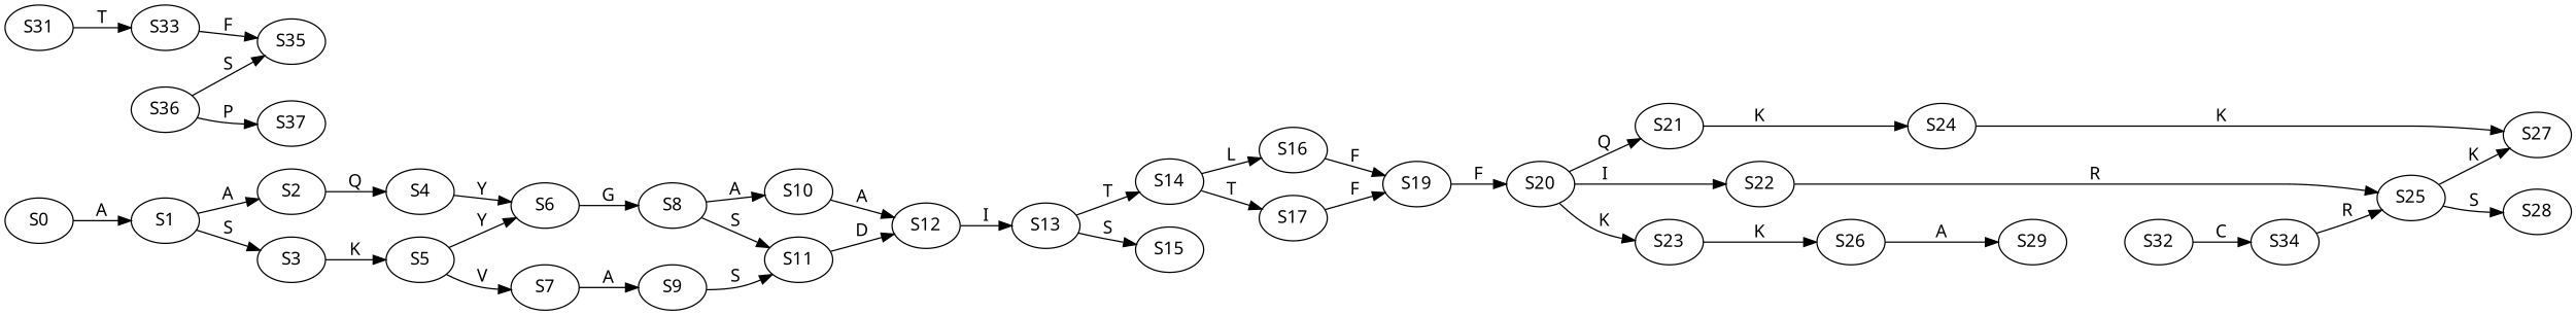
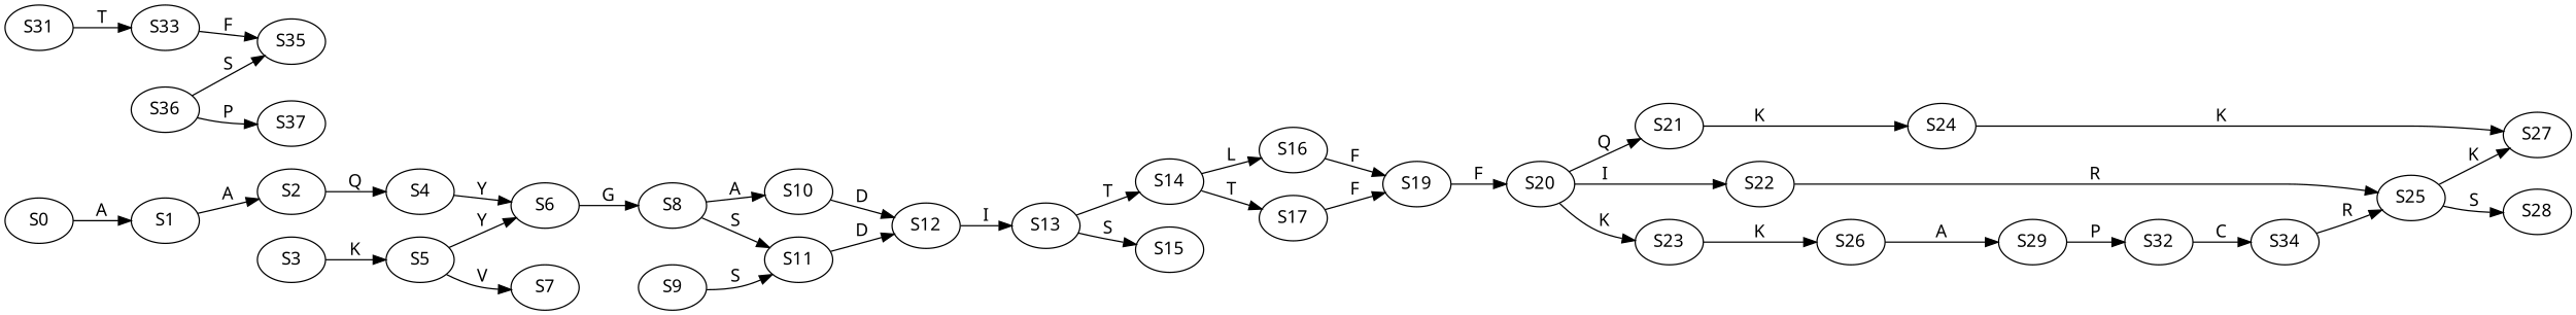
  strict digraph {
    fontname="Noto Sans"
    rankdir=LR
    node [fontname="Noto Sans"]
    edge [fontname="Noto Sans"]
    S0
    S1
    S2
    S3
    S4
    S5
    S6
    S7
    S8
    S9
    S10
    S11
    S12
    S13
    S14
    S15
    S16
    S17
    S19
    S20
    S21
    S22
    S23
    S24
    S25
    S26
    S27
    S28
    S29
    S32
    S31
    S33
    S34
    S35
    S36
    S37
    S0 -> S1 [label=A]
    S1 -> S2 [label=A]
-   S1 -> S3 [label=S]
    S2 -> S4 [label=Q]
    S3 -> S5 [label=K]
    S4 -> S6 [label=Y]
    S5 -> S6 [label=Y]
    S5 -> S7 [label=V]
    S6 -> S8 [label=G]
-   S7 -> S9 [label=A]
    S8 -> S10 [label=A]
    S8 -> S11 [label=S]
    S9 -> S11 [label=S]
-   S10 -> S12 [label=A]
+   S10 -> S12 [label=D]
    S11 -> S12 [label=D]
    S12 -> S13 [label=I]
    S13 -> S14 [label=T]
    S13 -> S15 [label=S]
    S14 -> S16 [label=L]
    S14 -> S17 [label=T]
    S16 -> S19 [label=F]
    S17 -> S19 [label=F]
    S19 -> S20 [label=F]
    S20 -> S21 [label=Q]
    S20 -> S22 [label=I]
    S20 -> S23 [label=K]
    S21 -> S24 [label=K]
    S22 -> S25 [label=R]
    S23 -> S26 [label=K]
    S24 -> S27 [label=K]
    S25 -> S27 [label=K]
    S25 -> S28 [label=S]
    S26 -> S29 [label=A]
+   S29 -> S32 [label=P]
    S32 -> S34 [label=C]
    S31 -> S33 [label=T]
    S33 -> S35 [label=F]
    S34 -> S25 [label=R]
    S36 -> S35 [label=S]
    S36 -> S37 [label=P]
  }
